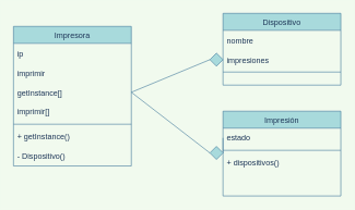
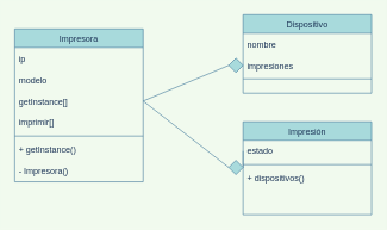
  <mxCell id="0" />
  <mxCell id="1" parent="0" />
  <mxCell id="2" value="Impresora" style="swimlane;fontStyle=0;align=center;verticalAlign=top;childLayout=stackLayout;horizontal=1;startSize=26;horizontalStack=0;resizeParent=1;resizeLast=0;collapsible=1;marginBottom=0;rounded=0;shadow=0;strokeWidth=1;fillColor=#A8DADC;strokeColor=#457B9D;fontColor=#1D3557;" parent="1" vertex="1"><mxGeometry x="20" y="40" width="180" height="214" as="geometry"><mxRectangle x="130" y="380" width="160" height="26" as="alternateBounds" /></mxGeometry></mxCell>
  <mxCell id="3" value="ip" style="text;strokeColor=none;fillColor=none;align=left;verticalAlign=middle;spacingLeft=4;spacingRight=4;overflow=hidden;points=[[0,0.5],[1,0.5]];portConstraint=eastwest;rotatable=0;rounded=0;fontColor=#1D3557;" parent="2" vertex="1"><mxGeometry y="26" width="180" height="30" as="geometry" /></mxCell>
- <mxCell id="4" value="imprimir" style="text;strokeColor=none;fillColor=none;align=left;verticalAlign=middle;spacingLeft=4;spacingRight=4;overflow=hidden;points=[[0,0.5],[1,0.5]];portConstraint=eastwest;rotatable=0;rounded=0;fontColor=#1D3557;" parent="2" vertex="1"><mxGeometry y="56" width="180" height="30" as="geometry" /></mxCell>
+ <mxCell id="4" value="modelo" style="text;strokeColor=none;fillColor=none;align=left;verticalAlign=middle;spacingLeft=4;spacingRight=4;overflow=hidden;points=[[0,0.5],[1,0.5]];portConstraint=eastwest;rotatable=0;rounded=0;fontColor=#1D3557;" parent="2" vertex="1"><mxGeometry y="56" width="180" height="30" as="geometry" /></mxCell>
  <mxCell id="5" value="getInstance[]    " style="text;strokeColor=none;fillColor=none;align=left;verticalAlign=middle;spacingLeft=4;spacingRight=4;overflow=hidden;points=[[0,0.5],[1,0.5]];portConstraint=eastwest;rotatable=0;fontColor=#1D3557;" vertex="1" parent="2"><mxGeometry y="86" width="180" height="30" as="geometry" /></mxCell>
  <mxCell id="6" value="imprimir[]" style="text;strokeColor=none;fillColor=none;align=left;verticalAlign=middle;spacingLeft=4;spacingRight=4;overflow=hidden;points=[[0,0.5],[1,0.5]];portConstraint=eastwest;rotatable=0;fontColor=#1D3557;" vertex="1" parent="2"><mxGeometry y="116" width="180" height="30" as="geometry" /></mxCell>
  <mxCell id="7" value="" style="line;html=1;strokeWidth=1;align=left;verticalAlign=middle;spacingTop=-1;spacingLeft=3;spacingRight=3;rotatable=0;labelPosition=right;points=[];portConstraint=eastwest;fillColor=#A8DADC;strokeColor=#457B9D;fontColor=#1D3557;rounded=1;labelBackgroundColor=#F1FAEE;" parent="2" vertex="1"><mxGeometry y="146" width="180" height="8" as="geometry" /></mxCell>
  <mxCell id="8" value="+ getInstance()" style="text;strokeColor=none;fillColor=none;align=left;verticalAlign=middle;spacingLeft=4;spacingRight=4;overflow=hidden;points=[[0,0.5],[1,0.5]];portConstraint=eastwest;rotatable=0;rounded=0;fontColor=#1D3557;" parent="2" vertex="1"><mxGeometry y="154" width="180" height="30" as="geometry" /></mxCell>
- <mxCell id="9" value="- Dispositivo()" style="text;strokeColor=none;fillColor=none;align=left;verticalAlign=middle;spacingLeft=4;spacingRight=4;overflow=hidden;points=[[0,0.5],[1,0.5]];portConstraint=eastwest;rotatable=0;fontColor=#1D3557;" vertex="1" parent="2"><mxGeometry y="184" width="180" height="30" as="geometry" /></mxCell>
+ <mxCell id="9" value="- Impresora()" style="text;strokeColor=none;fillColor=none;align=left;verticalAlign=middle;spacingLeft=4;spacingRight=4;overflow=hidden;points=[[0,0.5],[1,0.5]];portConstraint=eastwest;rotatable=0;fontColor=#1D3557;" vertex="1" parent="2"><mxGeometry y="184" width="180" height="30" as="geometry" /></mxCell>
  <mxCell id="10" value="Dispositivo" style="swimlane;fontStyle=0;align=center;verticalAlign=top;childLayout=stackLayout;horizontal=1;startSize=26;horizontalStack=0;resizeParent=1;resizeLast=0;collapsible=1;marginBottom=0;rounded=0;shadow=0;strokeWidth=1;fillColor=#A8DADC;strokeColor=#457B9D;fontColor=#1D3557;" parent="1" vertex="1"><mxGeometry x="340" y="20" width="180" height="110" as="geometry"><mxRectangle x="130" y="380" width="160" height="26" as="alternateBounds" /></mxGeometry></mxCell>
  <mxCell id="11" value="nombre" style="text;strokeColor=none;fillColor=none;align=left;verticalAlign=middle;spacingLeft=4;spacingRight=4;overflow=hidden;points=[[0,0.5],[1,0.5]];portConstraint=eastwest;rotatable=0;rounded=0;fontColor=#1D3557;" parent="10" vertex="1"><mxGeometry y="26" width="180" height="30" as="geometry" /></mxCell>
  <mxCell id="12" value="impresiones" style="text;strokeColor=none;fillColor=none;align=left;verticalAlign=middle;spacingLeft=4;spacingRight=4;overflow=hidden;points=[[0,0.5],[1,0.5]];portConstraint=eastwest;rotatable=0;fontColor=#1D3557;" vertex="1" parent="10"><mxGeometry y="56" width="180" height="30" as="geometry" /></mxCell>
  <mxCell id="13" value="" style="line;html=1;strokeWidth=1;align=left;verticalAlign=middle;spacingTop=-1;spacingLeft=3;spacingRight=3;rotatable=0;labelPosition=right;points=[];portConstraint=eastwest;fillColor=#A8DADC;strokeColor=#457B9D;fontColor=#1D3557;rounded=1;labelBackgroundColor=#F1FAEE;" parent="10" vertex="1"><mxGeometry y="86" width="180" height="8" as="geometry" /></mxCell>
  <mxCell id="14" value="Impresión" style="swimlane;fontStyle=0;align=center;verticalAlign=top;childLayout=stackLayout;horizontal=1;startSize=26;horizontalStack=0;resizeParent=1;resizeLast=0;collapsible=1;marginBottom=0;rounded=0;shadow=0;strokeWidth=1;fillColor=#A8DADC;strokeColor=#457B9D;fontColor=#1D3557;" parent="1" vertex="1"><mxGeometry x="340" y="170" width="180" height="130" as="geometry"><mxRectangle x="130" y="380" width="160" height="26" as="alternateBounds" /></mxGeometry></mxCell>
  <mxCell id="15" value="estado" style="text;strokeColor=none;fillColor=none;align=left;verticalAlign=middle;spacingLeft=4;spacingRight=4;overflow=hidden;points=[[0,0.5],[1,0.5]];portConstraint=eastwest;rotatable=0;fontColor=#1D3557;" vertex="1" parent="14"><mxGeometry y="26" width="180" height="30" as="geometry" /></mxCell>
  <mxCell id="16" value="" style="line;html=1;strokeWidth=1;align=left;verticalAlign=middle;spacingTop=-1;spacingLeft=3;spacingRight=3;rotatable=0;labelPosition=right;points=[];portConstraint=eastwest;fillColor=#A8DADC;strokeColor=#457B9D;fontColor=#1D3557;rounded=1;labelBackgroundColor=#F1FAEE;" parent="14" vertex="1"><mxGeometry y="56" width="180" height="8" as="geometry" /></mxCell>
  <mxCell id="17" value="+ dispositivos()" style="text;strokeColor=none;fillColor=none;align=left;verticalAlign=middle;spacingLeft=4;spacingRight=4;overflow=hidden;points=[[0,0.5],[1,0.5]];portConstraint=eastwest;rotatable=0;rounded=0;fontColor=#1D3557;" parent="14" vertex="1"><mxGeometry y="64" width="180" height="30" as="geometry" /></mxCell>
  <mxCell id="18" value="" style="endArrow=none;html=1;rounded=0;entryX=0;entryY=0.5;entryDx=0;entryDy=0;exitX=1;exitY=0.5;exitDx=0;exitDy=0;startArrow=none;labelBackgroundColor=#F1FAEE;strokeColor=#457B9D;fontColor=#1D3557;" edge="1" parent="1" source="20" target="12"><mxGeometry width="50" height="50" relative="1" as="geometry"><mxPoint x="70" y="120" as="sourcePoint" /><mxPoint x="120" y="70" as="targetPoint" /></mxGeometry></mxCell>
  <mxCell id="19" value="" style="endArrow=none;html=1;rounded=0;entryX=0;entryY=0.5;entryDx=0;entryDy=0;exitX=1;exitY=0.5;exitDx=0;exitDy=0;startArrow=none;labelBackgroundColor=#F1FAEE;strokeColor=#457B9D;fontColor=#1D3557;" edge="1" parent="1" source="22" target="15"><mxGeometry width="50" height="50" relative="1" as="geometry"><mxPoint x="200" y="131" as="sourcePoint" /><mxPoint x="290" y="101" as="targetPoint" /></mxGeometry></mxCell>
  <mxCell id="20" value="" style="rhombus;whiteSpace=wrap;html=1;fillColor=#A8DADC;strokeColor=#457B9D;fontColor=#1D3557;" vertex="1" parent="1"><mxGeometry x="320" y="81" width="20" height="20" as="geometry" /></mxCell>
  <mxCell id="21" value="" style="endArrow=none;html=1;rounded=0;entryX=0;entryY=0.5;entryDx=0;entryDy=0;exitX=1;exitY=0.5;exitDx=0;exitDy=0;labelBackgroundColor=#F1FAEE;strokeColor=#457B9D;fontColor=#1D3557;" edge="1" parent="1" source="5" target="20"><mxGeometry width="50" height="50" relative="1" as="geometry"><mxPoint x="200" y="141" as="sourcePoint" /><mxPoint x="340" y="91" as="targetPoint" /></mxGeometry></mxCell>
  <mxCell id="22" value="" style="rhombus;whiteSpace=wrap;html=1;fillColor=#A8DADC;strokeColor=#457B9D;fontColor=#1D3557;" vertex="1" parent="1"><mxGeometry x="320" y="224" width="20" height="20" as="geometry" /></mxCell>
  <mxCell id="23" value="" style="endArrow=none;html=1;rounded=0;entryX=0;entryY=0.5;entryDx=0;entryDy=0;exitX=1;exitY=0.5;exitDx=0;exitDy=0;labelBackgroundColor=#F1FAEE;strokeColor=#457B9D;fontColor=#1D3557;" edge="1" parent="1" source="5" target="22"><mxGeometry width="50" height="50" relative="1" as="geometry"><mxPoint x="200" y="141" as="sourcePoint" /><mxPoint x="340" y="241" as="targetPoint" /></mxGeometry></mxCell>
